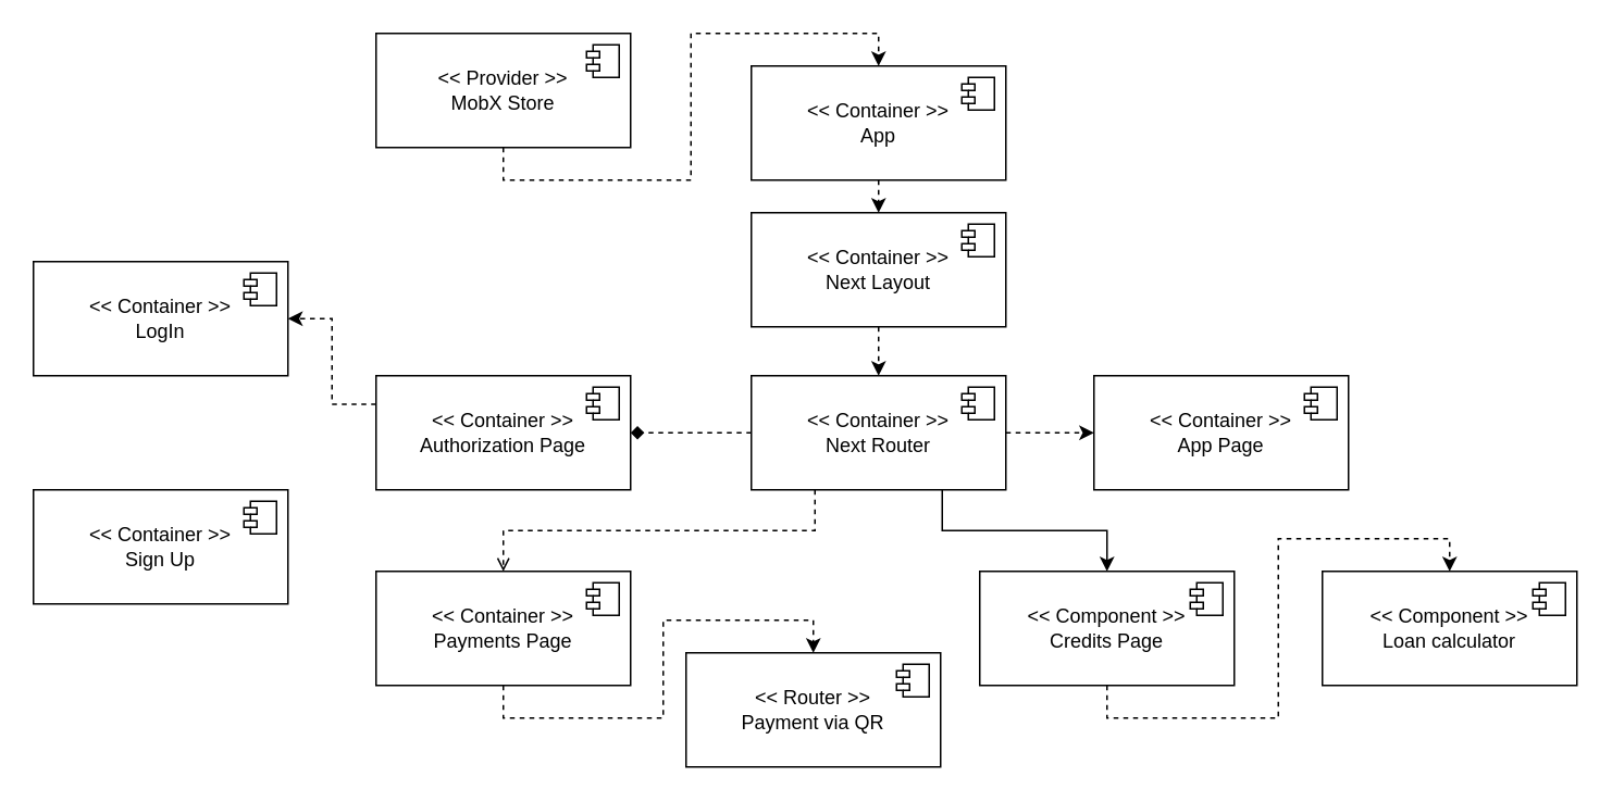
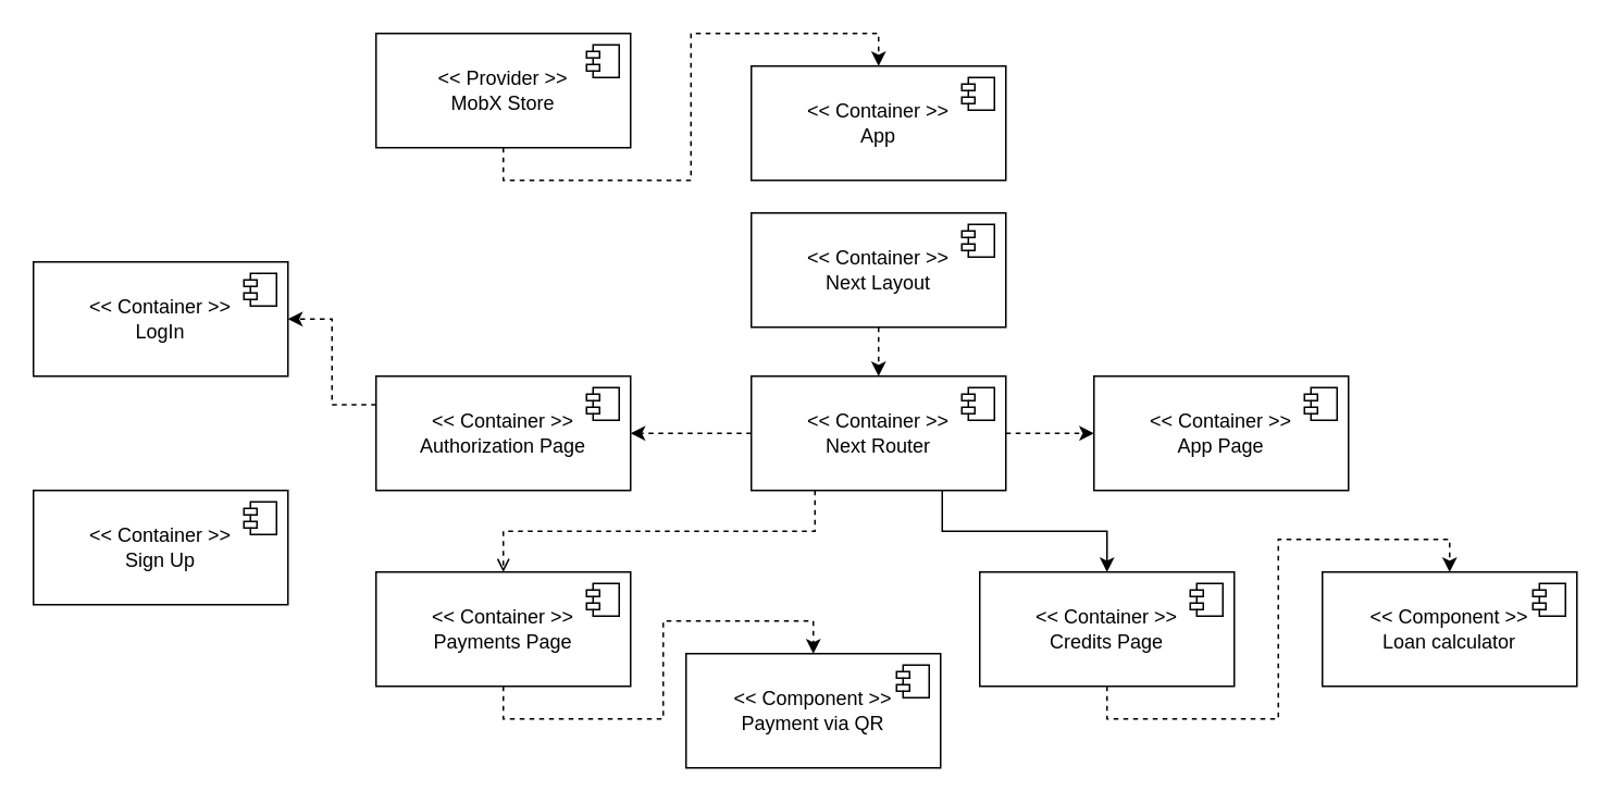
  <mxCell id="0" />
  <mxCell id="1" parent="0" />
  <mxCell id="2" value="&amp;lt;&amp;lt; Provider &amp;gt;&amp;gt;&lt;br&gt;MobX Store" style="html=1;dropTarget=0;whiteSpace=wrap;" parent="1" vertex="1"><mxGeometry x="230" y="20" width="156" height="70" as="geometry" /></mxCell>
  <mxCell id="3" value="" style="shape=module;jettyWidth=8;jettyHeight=4;" parent="2" vertex="1"><mxGeometry x="1" width="20" height="20" relative="1" as="geometry"><mxPoint x="-27" y="7" as="offset" /></mxGeometry></mxCell>
  <mxCell id="4" value="&amp;lt;&amp;lt; Container &amp;gt;&amp;gt;&lt;br&gt;App" style="html=1;dropTarget=0;whiteSpace=wrap;" vertex="1" parent="1"><mxGeometry x="460" y="40" width="156" height="70" as="geometry" /></mxCell>
  <mxCell id="5" value="" style="shape=module;jettyWidth=8;jettyHeight=4;" vertex="1" parent="4"><mxGeometry x="1" width="20" height="20" relative="1" as="geometry"><mxPoint x="-27" y="7" as="offset" /></mxGeometry></mxCell>
  <mxCell id="6" value="&amp;lt;&amp;lt; Container &amp;gt;&amp;gt;&lt;br&gt;Next Layout" style="html=1;dropTarget=0;whiteSpace=wrap;" vertex="1" parent="1"><mxGeometry x="460" y="130" width="156" height="70" as="geometry" /></mxCell>
  <mxCell id="7" value="" style="shape=module;jettyWidth=8;jettyHeight=4;" vertex="1" parent="6"><mxGeometry x="1" width="20" height="20" relative="1" as="geometry"><mxPoint x="-27" y="7" as="offset" /></mxGeometry></mxCell>
- <mxCell id="8" style="edgeStyle=orthogonalEdgeStyle;rounded=0;orthogonalLoop=1;jettySize=auto;html=1;entryX=1;entryY=0.5;entryDx=0;entryDy=0;dashed=1;endArrow=diamond;" edge="1" parent="1" source="9" target="12"><mxGeometry relative="1" as="geometry" /></mxCell>
+ <mxCell id="8" style="edgeStyle=orthogonalEdgeStyle;rounded=0;orthogonalLoop=1;jettySize=auto;html=1;entryX=1;entryY=0.5;entryDx=0;entryDy=0;dashed=1;" edge="1" parent="1" source="9" target="12"><mxGeometry relative="1" as="geometry" /></mxCell>
  <mxCell id="9" value="&amp;lt;&amp;lt; Container &amp;gt;&amp;gt;&lt;br&gt;Next Router" style="html=1;dropTarget=0;whiteSpace=wrap;" vertex="1" parent="1"><mxGeometry x="460" y="230" width="156" height="70" as="geometry" /></mxCell>
  <mxCell id="10" value="" style="shape=module;jettyWidth=8;jettyHeight=4;" vertex="1" parent="9"><mxGeometry x="1" width="20" height="20" relative="1" as="geometry"><mxPoint x="-27" y="7" as="offset" /></mxGeometry></mxCell>
  <mxCell id="11" style="edgeStyle=orthogonalEdgeStyle;rounded=0;orthogonalLoop=1;jettySize=auto;html=1;entryX=1;entryY=0.5;entryDx=0;entryDy=0;dashed=1;exitX=0;exitY=0.25;exitDx=0;exitDy=0;" edge="1" parent="1" source="12" target="14"><mxGeometry relative="1" as="geometry" /></mxCell>
  <mxCell id="12" value="&amp;lt;&amp;lt; Container &amp;gt;&amp;gt;&lt;br&gt;Authorization Page" style="html=1;dropTarget=0;whiteSpace=wrap;" vertex="1" parent="1"><mxGeometry x="230" y="230" width="156" height="70" as="geometry" /></mxCell>
  <mxCell id="13" value="" style="shape=module;jettyWidth=8;jettyHeight=4;" vertex="1" parent="12"><mxGeometry x="1" width="20" height="20" relative="1" as="geometry"><mxPoint x="-27" y="7" as="offset" /></mxGeometry></mxCell>
  <mxCell id="14" value="&amp;lt;&amp;lt; Container &amp;gt;&amp;gt;&lt;br&gt;LogIn" style="html=1;dropTarget=0;whiteSpace=wrap;" vertex="1" parent="1"><mxGeometry x="20" y="160" width="156" height="70" as="geometry" /></mxCell>
  <mxCell id="15" value="" style="shape=module;jettyWidth=8;jettyHeight=4;" vertex="1" parent="14"><mxGeometry x="1" width="20" height="20" relative="1" as="geometry"><mxPoint x="-27" y="7" as="offset" /></mxGeometry></mxCell>
  <mxCell id="16" value="&amp;lt;&amp;lt; Container &amp;gt;&amp;gt;&lt;br&gt;Sign Up" style="html=1;dropTarget=0;whiteSpace=wrap;" vertex="1" parent="1"><mxGeometry x="20" y="300" width="156" height="70" as="geometry" /></mxCell>
  <mxCell id="17" value="" style="shape=module;jettyWidth=8;jettyHeight=4;" vertex="1" parent="16"><mxGeometry x="1" width="20" height="20" relative="1" as="geometry"><mxPoint x="-27" y="7" as="offset" /></mxGeometry></mxCell>
  <mxCell id="18" style="edgeStyle=orthogonalEdgeStyle;rounded=0;orthogonalLoop=1;jettySize=auto;html=1;entryX=0.5;entryY=0;entryDx=0;entryDy=0;dashed=1;exitX=0.5;exitY=1;exitDx=0;exitDy=0;" edge="1" parent="1" source="6" target="9"><mxGeometry relative="1" as="geometry"><mxPoint x="470" y="275" as="sourcePoint" /><mxPoint x="396" y="275" as="targetPoint" /></mxGeometry></mxCell>
- <mxCell id="19" style="edgeStyle=orthogonalEdgeStyle;rounded=0;orthogonalLoop=1;jettySize=auto;html=1;entryX=0.5;entryY=0;entryDx=0;entryDy=0;dashed=1;exitX=0.5;exitY=1;exitDx=0;exitDy=0;" edge="1" parent="1" source="4" target="6"><mxGeometry relative="1" as="geometry"><mxPoint x="548" y="210" as="sourcePoint" /><mxPoint x="548" y="240" as="targetPoint" /></mxGeometry></mxCell>
  <mxCell id="20" style="edgeStyle=orthogonalEdgeStyle;rounded=0;orthogonalLoop=1;jettySize=auto;html=1;entryX=0.5;entryY=0;entryDx=0;entryDy=0;dashed=1;exitX=0.5;exitY=1;exitDx=0;exitDy=0;" edge="1" parent="1" source="2" target="4"><mxGeometry relative="1" as="geometry"><mxPoint x="548" y="120" as="sourcePoint" /><mxPoint x="548" y="140" as="targetPoint" /></mxGeometry></mxCell>
  <mxCell id="21" value="&amp;lt;&amp;lt; Container &amp;gt;&amp;gt;&lt;br&gt;App Page" style="html=1;dropTarget=0;whiteSpace=wrap;" vertex="1" parent="1"><mxGeometry x="670" y="230" width="156" height="70" as="geometry" /></mxCell>
  <mxCell id="22" value="" style="shape=module;jettyWidth=8;jettyHeight=4;" vertex="1" parent="21"><mxGeometry x="1" width="20" height="20" relative="1" as="geometry"><mxPoint x="-27" y="7" as="offset" /></mxGeometry></mxCell>
  <mxCell id="23" style="edgeStyle=orthogonalEdgeStyle;rounded=0;orthogonalLoop=1;jettySize=auto;html=1;entryX=0;entryY=0.5;entryDx=0;entryDy=0;dashed=1;exitX=1;exitY=0.5;exitDx=0;exitDy=0;" edge="1" parent="1" source="9" target="21"><mxGeometry relative="1" as="geometry"><mxPoint x="470" y="275" as="sourcePoint" /><mxPoint x="396" y="275" as="targetPoint" /></mxGeometry></mxCell>
  <mxCell id="24" value="&amp;lt;&amp;lt; Container &amp;gt;&amp;gt;&lt;br&gt;Payments Page" style="html=1;dropTarget=0;whiteSpace=wrap;" vertex="1" parent="1"><mxGeometry x="230" y="350" width="156" height="70" as="geometry" /></mxCell>
  <mxCell id="25" value="" style="shape=module;jettyWidth=8;jettyHeight=4;" vertex="1" parent="24"><mxGeometry x="1" width="20" height="20" relative="1" as="geometry"><mxPoint x="-27" y="7" as="offset" /></mxGeometry></mxCell>
  <mxCell id="26" style="edgeStyle=orthogonalEdgeStyle;rounded=0;orthogonalLoop=1;jettySize=auto;html=1;entryX=0.5;entryY=0;entryDx=0;entryDy=0;dashed=1;exitX=0.25;exitY=1;exitDx=0;exitDy=0;endArrow=open;" edge="1" parent="1" source="9" target="24"><mxGeometry relative="1" as="geometry"><mxPoint x="470" y="275" as="sourcePoint" /><mxPoint x="396" y="275" as="targetPoint" /></mxGeometry></mxCell>
- <mxCell id="27" value="&amp;lt;&amp;lt; Component &amp;gt;&amp;gt;&lt;br&gt;Credits Page" style="html=1;dropTarget=0;whiteSpace=wrap;" vertex="1" parent="1"><mxGeometry x="600" y="350" width="156" height="70" as="geometry" /></mxCell>
+ <mxCell id="27" value="&amp;lt;&amp;lt; Container &amp;gt;&amp;gt;&lt;br&gt;Credits Page" style="html=1;dropTarget=0;whiteSpace=wrap;" vertex="1" parent="1"><mxGeometry x="600" y="350" width="156" height="70" as="geometry" /></mxCell>
  <mxCell id="28" value="" style="shape=module;jettyWidth=8;jettyHeight=4;" vertex="1" parent="27"><mxGeometry x="1" width="20" height="20" relative="1" as="geometry"><mxPoint x="-27" y="7" as="offset" /></mxGeometry></mxCell>
- <mxCell id="29" value="&amp;lt;&amp;lt; Router &amp;gt;&amp;gt;&lt;br&gt;Payment via QR" style="html=1;dropTarget=0;whiteSpace=wrap;" vertex="1" parent="1"><mxGeometry x="420" y="400" width="156" height="70" as="geometry" /></mxCell>
+ <mxCell id="29" value="&amp;lt;&amp;lt; Component &amp;gt;&amp;gt;&lt;br&gt;Payment via QR" style="html=1;dropTarget=0;whiteSpace=wrap;" vertex="1" parent="1"><mxGeometry x="420" y="400" width="156" height="70" as="geometry" /></mxCell>
  <mxCell id="30" value="" style="shape=module;jettyWidth=8;jettyHeight=4;" vertex="1" parent="29"><mxGeometry x="1" width="20" height="20" relative="1" as="geometry"><mxPoint x="-27" y="7" as="offset" /></mxGeometry></mxCell>
  <mxCell id="31" style="edgeStyle=orthogonalEdgeStyle;rounded=0;orthogonalLoop=1;jettySize=auto;html=1;entryX=0.5;entryY=0;entryDx=0;entryDy=0;dashed=1;exitX=0.5;exitY=1;exitDx=0;exitDy=0;" edge="1" parent="1" source="24" target="29"><mxGeometry relative="1" as="geometry"><mxPoint x="509" y="310" as="sourcePoint" /><mxPoint x="392" y="400" as="targetPoint" /></mxGeometry></mxCell>
  <mxCell id="32" style="edgeStyle=orthogonalEdgeStyle;rounded=0;orthogonalLoop=1;jettySize=auto;html=1;entryX=0.5;entryY=0;entryDx=0;entryDy=0;dashed=0;exitX=0.75;exitY=1;exitDx=0;exitDy=0;" edge="1" parent="1" source="9" target="27"><mxGeometry relative="1" as="geometry"><mxPoint x="509" y="310" as="sourcePoint" /><mxPoint x="392" y="400" as="targetPoint" /></mxGeometry></mxCell>
  <mxCell id="33" value="&amp;lt;&amp;lt; Component &amp;gt;&amp;gt;&lt;br&gt;Loan calculator" style="html=1;dropTarget=0;whiteSpace=wrap;" vertex="1" parent="1"><mxGeometry x="810" y="350" width="156" height="70" as="geometry" /></mxCell>
  <mxCell id="34" value="" style="shape=module;jettyWidth=8;jettyHeight=4;" vertex="1" parent="33"><mxGeometry x="1" width="20" height="20" relative="1" as="geometry"><mxPoint x="-27" y="7" as="offset" /></mxGeometry></mxCell>
  <mxCell id="35" style="edgeStyle=orthogonalEdgeStyle;rounded=0;orthogonalLoop=1;jettySize=auto;html=1;entryX=0.5;entryY=0;entryDx=0;entryDy=0;dashed=1;exitX=0.5;exitY=1;exitDx=0;exitDy=0;" edge="1" parent="1" source="27" target="33"><mxGeometry relative="1" as="geometry"><mxPoint x="392" y="470" as="sourcePoint" /><mxPoint x="392" y="500" as="targetPoint" /></mxGeometry></mxCell>
